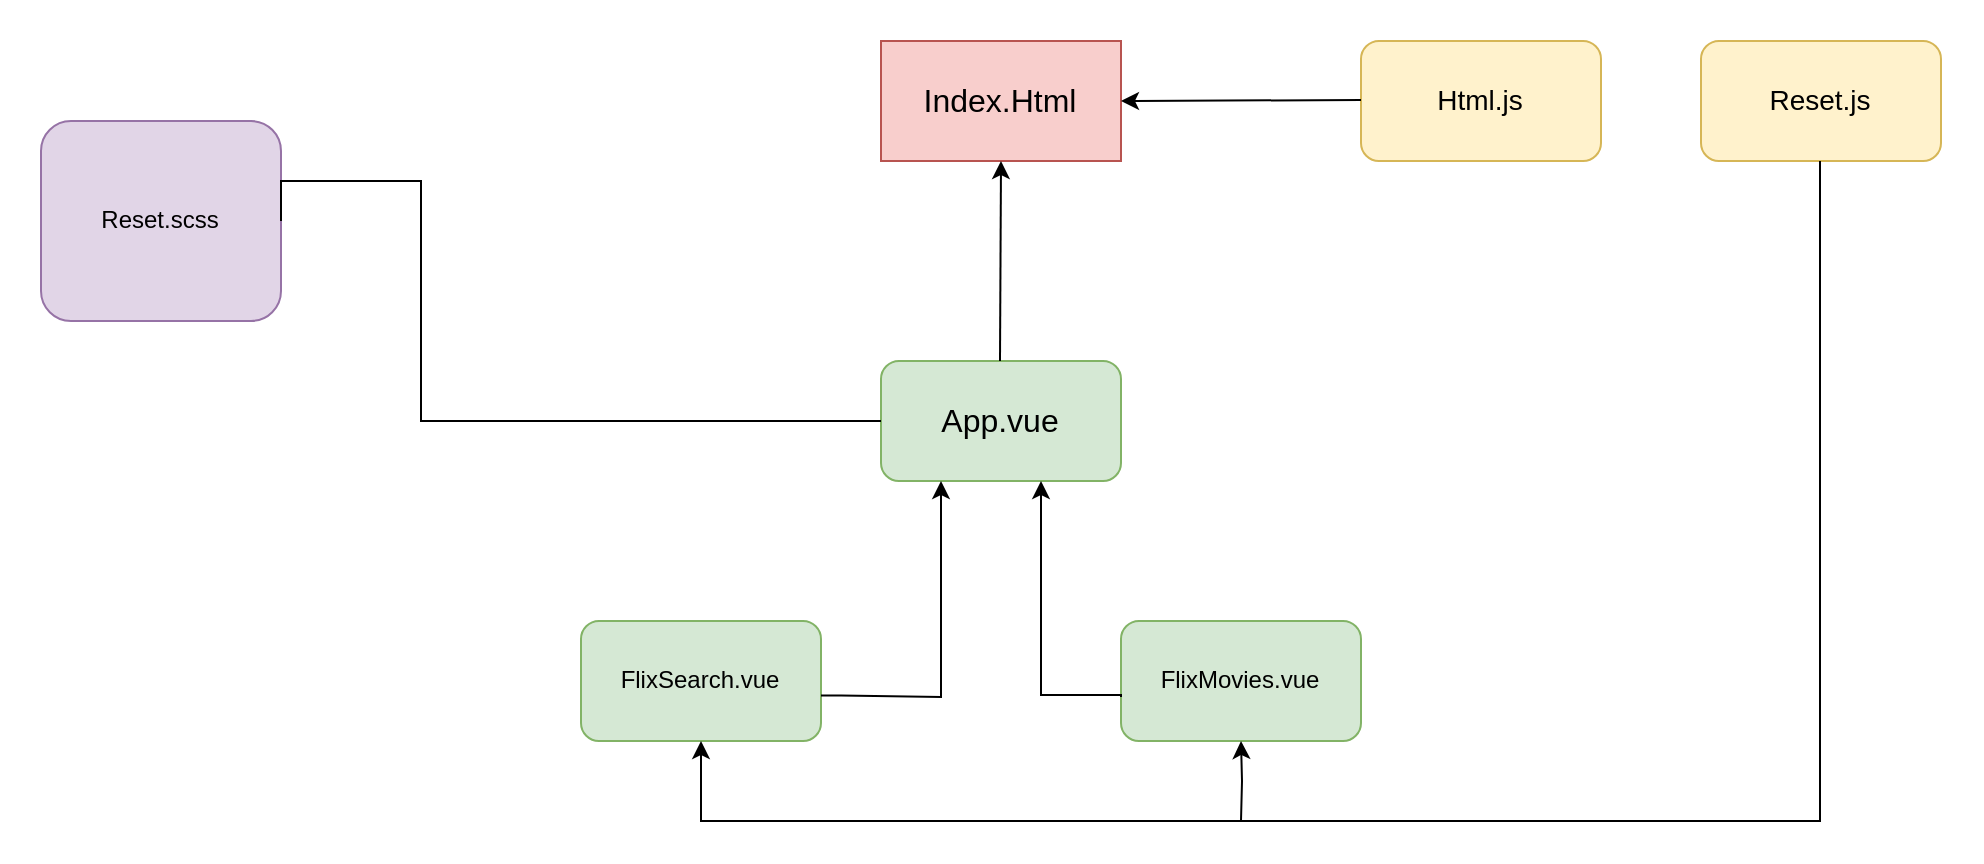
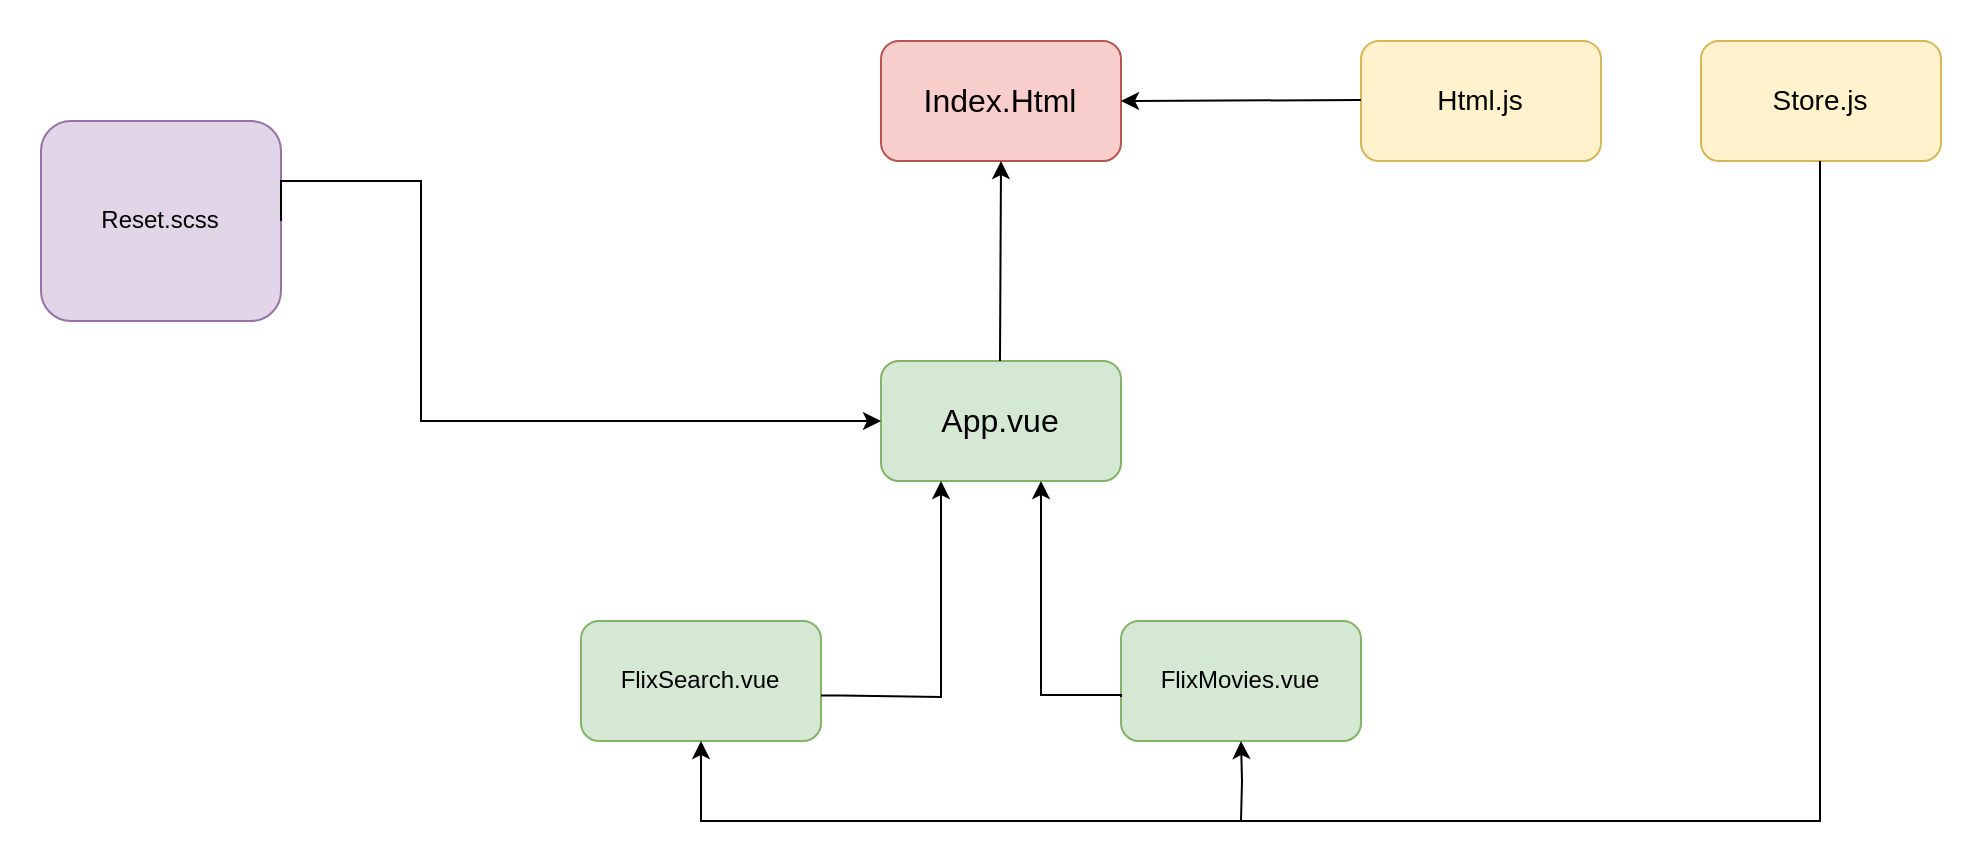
  <mxCell id="0" />
  <mxCell id="1" parent="0" />
  <mxCell id="2" value="App.vue" style="rounded=1;whiteSpace=wrap;html=1;fillColor=#d5e8d4;strokeColor=#82b366;fontSize=16;" vertex="1" parent="1"><mxGeometry x="440" y="180" width="120" height="60" as="geometry" /></mxCell>
  <mxCell id="3" value="FlixSearch.vue" style="rounded=1;whiteSpace=wrap;html=1;fillColor=#d5e8d4;strokeColor=#82b366;" vertex="1" parent="1"><mxGeometry x="290" y="310" width="120" height="60" as="geometry" /></mxCell>
  <mxCell id="4" value="FlixMovies.vue" style="rounded=1;whiteSpace=wrap;html=1;fillColor=#d5e8d4;strokeColor=#82b366;" vertex="1" parent="1"><mxGeometry x="560" y="310" width="120" height="60" as="geometry" /></mxCell>
  <mxCell id="5" value="" style="endArrow=classic;html=1;rounded=0;edgeStyle=orthogonalEdgeStyle;" edge="1" parent="1"><mxGeometry width="50" height="50" relative="1" as="geometry"><mxPoint x="560" y="348" as="sourcePoint" /><mxPoint x="520" y="240" as="targetPoint" /><Array as="points"><mxPoint x="560" y="347" /><mxPoint x="520" y="347" /></Array></mxGeometry></mxCell>
  <mxCell id="6" value="" style="endArrow=classic;html=1;rounded=0;edgeStyle=orthogonalEdgeStyle;entryX=0.25;entryY=1;entryDx=0;entryDy=0;exitX=-0.003;exitY=0.62;exitDx=0;exitDy=0;exitPerimeter=0;" edge="1" parent="1" target="2"><mxGeometry width="50" height="50" relative="1" as="geometry"><mxPoint x="410" y="347.2" as="sourcePoint" /><mxPoint x="469.64" y="250" as="targetPoint" /><Array as="points"><mxPoint x="420" y="347" /><mxPoint x="470" y="348" /></Array></mxGeometry></mxCell>
- <mxCell id="7" value="Index.Html" style="whiteSpace=wrap;html=1;fillColor=#f8cecc;strokeColor=#b85450;fontSize=16;rounded=0;" vertex="1" parent="1"><mxGeometry x="440" y="20" width="120" height="60" as="geometry" /></mxCell>
+ <mxCell id="7" value="Index.Html" style="rounded=1;whiteSpace=wrap;html=1;fillColor=#f8cecc;strokeColor=#b85450;fontSize=16;" vertex="1" parent="1"><mxGeometry x="440" y="20" width="120" height="60" as="geometry" /></mxCell>
  <mxCell id="8" value="" style="endArrow=classic;html=1;rounded=0;edgeStyle=orthogonalEdgeStyle;entryX=0.5;entryY=1;entryDx=0;entryDy=0;" edge="1" parent="1" target="7"><mxGeometry width="50" height="50" relative="1" as="geometry"><mxPoint x="499.5" y="180" as="sourcePoint" /><mxPoint x="499.5" y="90" as="targetPoint" /></mxGeometry></mxCell>
  <mxCell id="9" value="Html.js" style="rounded=1;whiteSpace=wrap;html=1;fillColor=#fff2cc;strokeColor=#d6b656;fontSize=14;" vertex="1" parent="1"><mxGeometry x="680" y="20" width="120" height="60" as="geometry" /></mxCell>
  <mxCell id="10" value="" style="endArrow=classic;html=1;rounded=0;edgeStyle=orthogonalEdgeStyle;entryX=1;entryY=0.5;entryDx=0;entryDy=0;" edge="1" parent="1" target="7"><mxGeometry width="50" height="50" relative="1" as="geometry"><mxPoint x="680" y="49.5" as="sourcePoint" /><mxPoint x="629" y="49.5" as="targetPoint" /><Array as="points" /></mxGeometry></mxCell>
  <mxCell id="11" value="Reset.scss" style="rounded=1;whiteSpace=wrap;html=1;fillColor=#e1d5e7;strokeColor=#9673a6;" vertex="1" parent="1"><mxGeometry x="20" y="60" width="120" height="100" as="geometry" /></mxCell>
- <mxCell id="12" value="" style="endArrow=none;html=1;rounded=0;edgeStyle=orthogonalEdgeStyle;entryX=0;entryY=0.5;entryDx=0;entryDy=0;exitX=1;exitY=0.5;exitDx=0;exitDy=0;" edge="1" parent="1" source="11" target="2"><mxGeometry width="50" height="50" relative="1" as="geometry"><mxPoint x="210" y="90" as="sourcePoint" /><mxPoint x="260" y="211" as="targetPoint" /><Array as="points"><mxPoint x="210" y="90" /><mxPoint x="210" y="210" /></Array></mxGeometry></mxCell>
- <mxCell id="13" value="Reset.js" style="rounded=1;whiteSpace=wrap;html=1;fillColor=#fff2cc;strokeColor=#d6b656;fontSize=14;" vertex="1" parent="1"><mxGeometry x="850" y="20" width="120" height="60" as="geometry" /></mxCell>
+ <mxCell id="12" value="" style="endArrow=classic;html=1;rounded=0;edgeStyle=orthogonalEdgeStyle;entryX=0;entryY=0.5;entryDx=0;entryDy=0;exitX=1;exitY=0.5;exitDx=0;exitDy=0;" edge="1" parent="1" source="11" target="2"><mxGeometry width="50" height="50" relative="1" as="geometry"><mxPoint x="210" y="90" as="sourcePoint" /><mxPoint x="260" y="211" as="targetPoint" /><Array as="points"><mxPoint x="210" y="90" /><mxPoint x="210" y="210" /></Array></mxGeometry></mxCell>
+ <mxCell id="13" value="Store.js" style="rounded=1;whiteSpace=wrap;html=1;fillColor=#fff2cc;strokeColor=#d6b656;fontSize=14;" vertex="1" parent="1"><mxGeometry x="850" y="20" width="120" height="60" as="geometry" /></mxCell>
  <mxCell id="14" value="" style="endArrow=classic;html=1;rounded=0;edgeStyle=orthogonalEdgeStyle;entryX=0.5;entryY=1;entryDx=0;entryDy=0;" edge="1" parent="1" target="3"><mxGeometry width="50" height="50" relative="1" as="geometry"><mxPoint x="909.5" y="80" as="sourcePoint" /><mxPoint x="350" y="390" as="targetPoint" /><Array as="points"><mxPoint x="910" y="410" /><mxPoint x="350" y="410" /></Array></mxGeometry></mxCell>
  <mxCell id="15" value="" style="endArrow=classic;html=1;rounded=0;edgeStyle=orthogonalEdgeStyle;entryX=0.5;entryY=1;entryDx=0;entryDy=0;" edge="1" parent="1" target="4"><mxGeometry width="50" height="50" relative="1" as="geometry"><mxPoint x="620" y="410" as="sourcePoint" /><mxPoint x="620" y="390" as="targetPoint" /><Array as="points" /></mxGeometry></mxCell>
